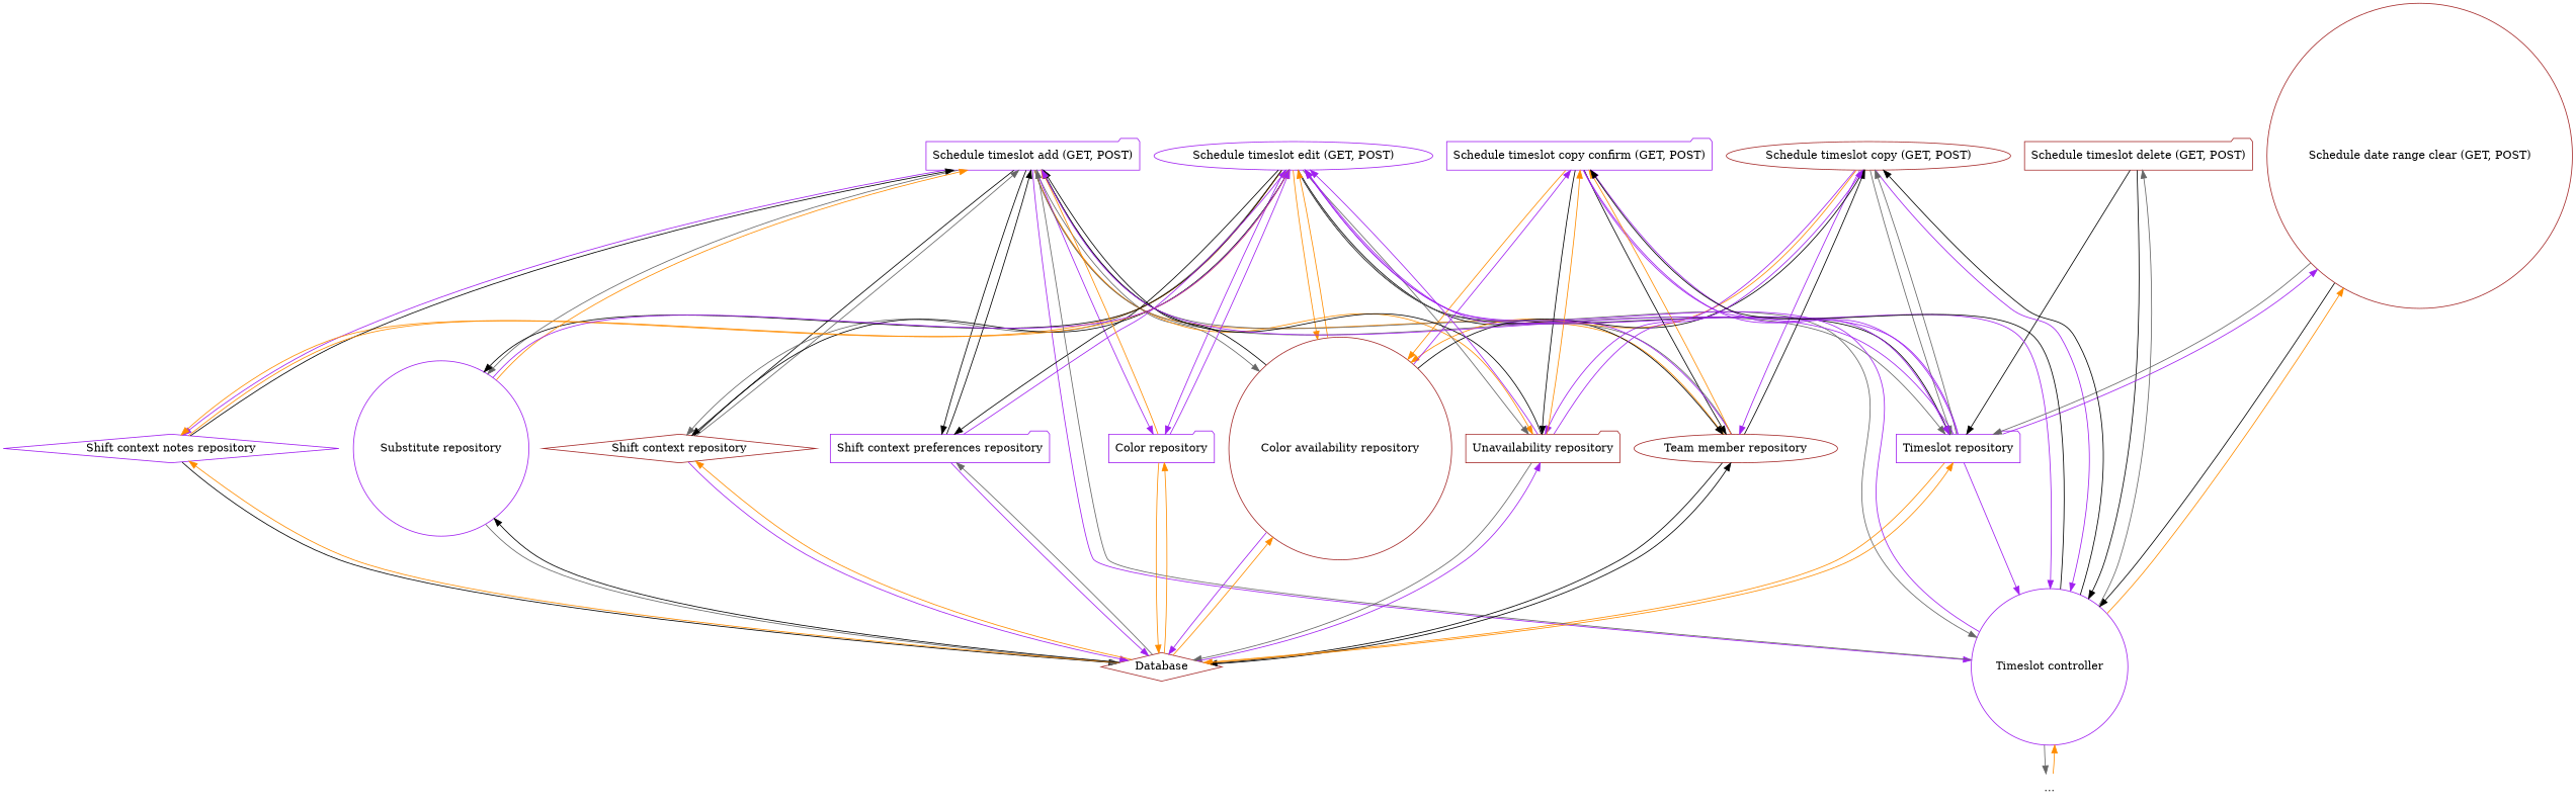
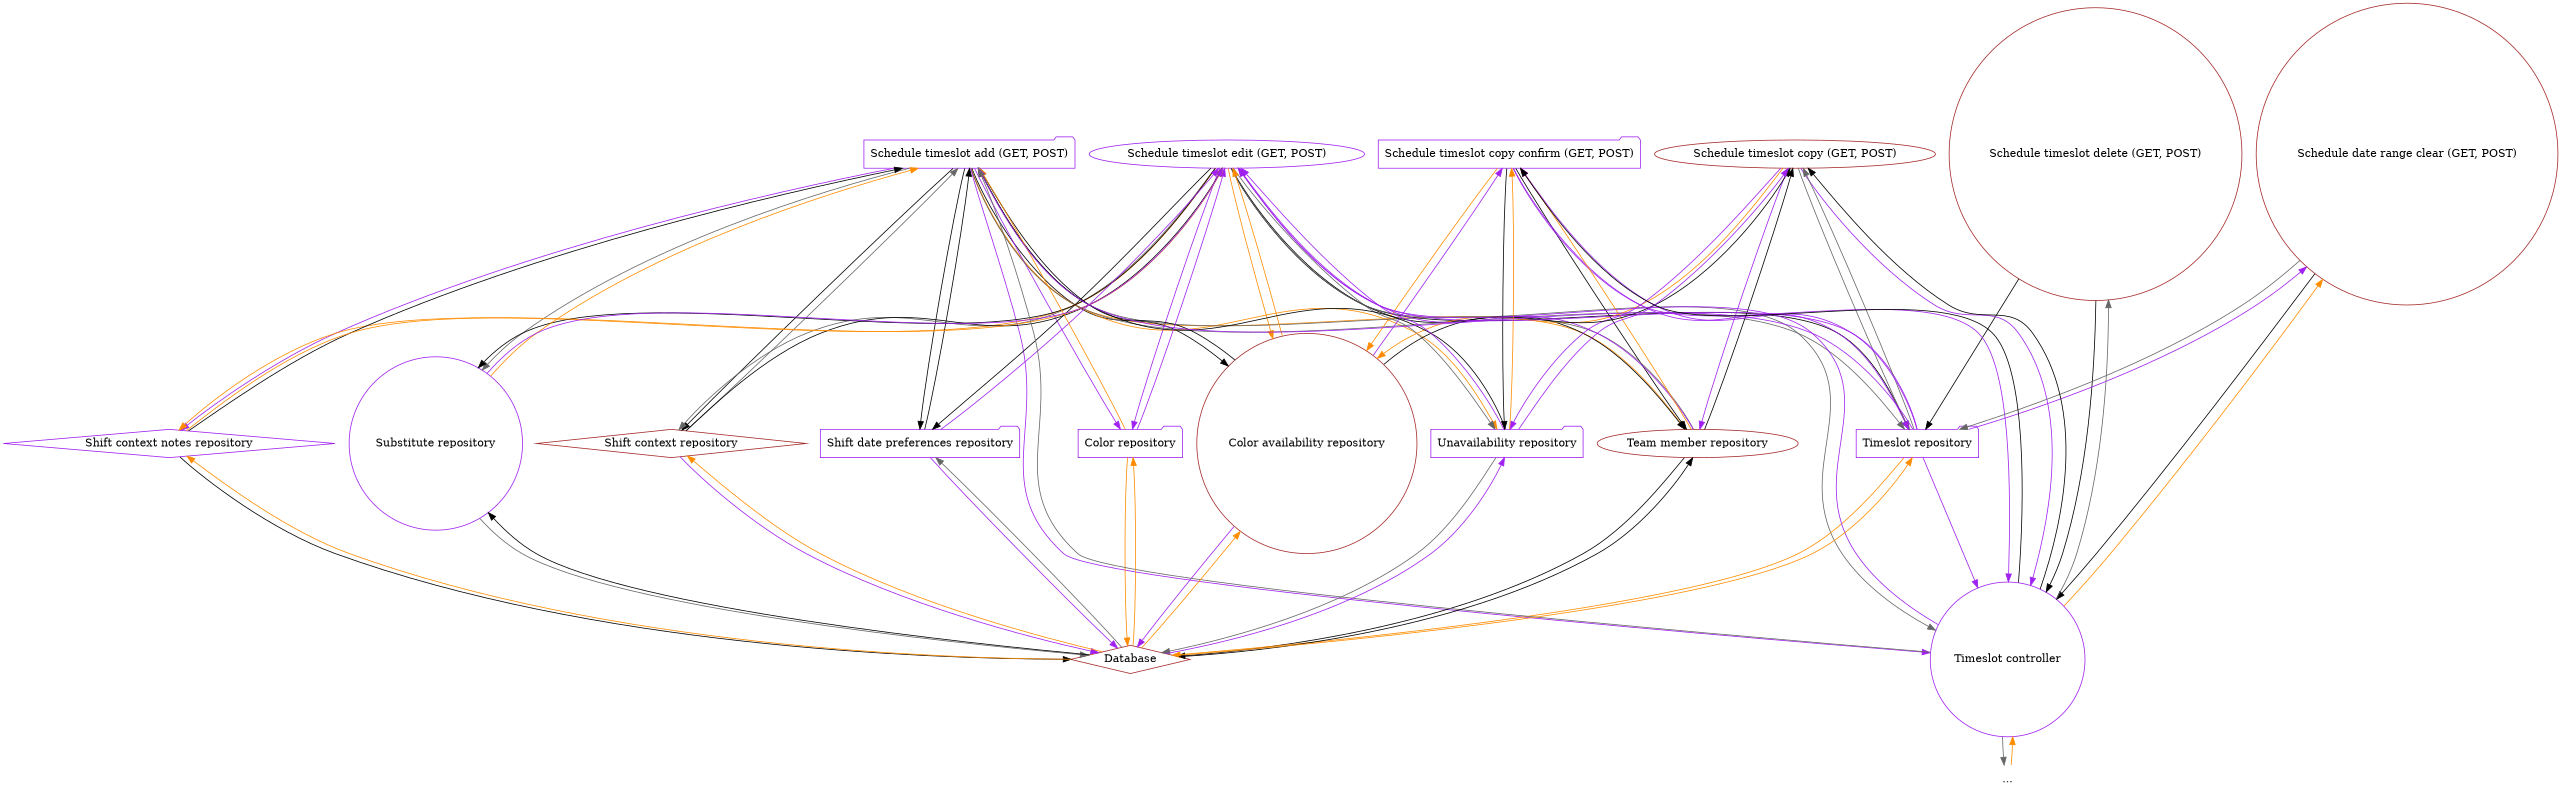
  digraph {
    node [color=purple shape=folder]
    edge [color=purple]
    "Schedule timeslot add (GET, POST)"
    "Schedule timeslot edit (GET, POST)" [shape=ellipse]
-   "Schedule timeslot delete (GET, POST)" [color=brown]
+   "Schedule timeslot delete (GET, POST)" [color=brown shape=circle]
    "Schedule timeslot copy (GET, POST)" [color=brown shape=ellipse]
    "Schedule timeslot copy confirm (GET, POST)"
    "Schedule date range clear (GET, POST)" [color=brown shape=circle]
    "Team member repository" [color=brown shape=ellipse]
    n8 [color=brown label="Color availability repository" shape=circle]
-   "Unavailability repository" [color=brown]
+   "Unavailability repository"
    "Shift context repository" [color=brown shape=diamond]
-   "Shift context preferences repository"
+   "Shift context preferences repository" [label="Shift date preferences repository"]
    "Color repository"
    "Shift context notes repository" [shape=diamond]
    "Substitute repository" [shape=circle]
    "Timeslot repository"
    "Timeslot controller" [shape=circle]
    Database [color=brown shape=diamond]
    "..." [color=brown shape=none]
    subgraph sub_1 {
      rank=same
      "Schedule timeslot add (GET, POST)"
      "Schedule timeslot edit (GET, POST)"
      "Schedule timeslot delete (GET, POST)"
      "Schedule timeslot copy (GET, POST)"
      "Schedule timeslot copy confirm (GET, POST)"
      "Schedule date range clear (GET, POST)"
    }
    subgraph sub_2 {
      rank=same
      "Team member repository"
      n8
      "Unavailability repository"
      "Shift context repository"
      "Shift context preferences repository"
      "Color repository"
      "Shift context notes repository"
      "Substitute repository"
      "Timeslot repository"
    }
    "Schedule timeslot add (GET, POST)" -> "Team member repository" [color=darkorange]
-   "Schedule timeslot add (GET, POST)" -> n8 [color=gray40]
+   "Schedule timeslot add (GET, POST)" -> n8 [color=black]
    "Schedule timeslot add (GET, POST)" -> "Unavailability repository" [color=darkorange]
    "Schedule timeslot add (GET, POST)" -> "Shift context repository" [color=black]
    "Schedule timeslot add (GET, POST)" -> "Shift context preferences repository" [color=black]
    "Schedule timeslot add (GET, POST)" -> "Color repository"
    "Schedule timeslot add (GET, POST)" -> "Shift context notes repository"
    "Schedule timeslot add (GET, POST)" -> "Substitute repository" [color=gray40]
    "Schedule timeslot add (GET, POST)" -> "Timeslot repository" [color=gray40]
    "Schedule timeslot add (GET, POST)" -> "Timeslot controller"
    "Schedule timeslot edit (GET, POST)" -> "Team member repository" [color=black]
    "Schedule timeslot edit (GET, POST)" -> n8 [color=darkorange]
    "Schedule timeslot edit (GET, POST)" -> "Unavailability repository" [color=gray40]
    "Schedule timeslot edit (GET, POST)" -> "Shift context repository" [color=gray40]
    "Schedule timeslot edit (GET, POST)" -> "Shift context preferences repository" [color=black]
    "Schedule timeslot edit (GET, POST)" -> "Color repository"
    "Schedule timeslot edit (GET, POST)" -> "Shift context notes repository" [color=darkorange]
    "Schedule timeslot edit (GET, POST)" -> "Substitute repository" [color=black]
    "Schedule timeslot edit (GET, POST)" -> "Timeslot repository" [color=black]
    "Schedule timeslot edit (GET, POST)" -> "Timeslot controller" [color=gray40]
    "Schedule timeslot delete (GET, POST)" -> "Timeslot repository" [color=black]
    "Schedule timeslot delete (GET, POST)" -> "Timeslot controller" [color=black]
    "Schedule timeslot copy (GET, POST)" -> "Team member repository"
    "Schedule timeslot copy (GET, POST)" -> n8 [color=darkorange]
    "Schedule timeslot copy (GET, POST)" -> "Unavailability repository"
    "Schedule timeslot copy (GET, POST)" -> "Timeslot repository" [color=gray40]
    "Schedule timeslot copy (GET, POST)" -> "Timeslot controller"
    "Schedule timeslot copy confirm (GET, POST)" -> "Team member repository" [color=black]
    "Schedule timeslot copy confirm (GET, POST)" -> n8 [color=darkorange]
    "Schedule timeslot copy confirm (GET, POST)" -> "Unavailability repository" [color=black]
    "Schedule timeslot copy confirm (GET, POST)" -> "Timeslot repository"
    "Schedule timeslot copy confirm (GET, POST)" -> "Timeslot controller"
    "Schedule date range clear (GET, POST)" -> "Timeslot repository" [color=gray40]
    "Schedule date range clear (GET, POST)" -> "Timeslot controller" [color=black]
    "Team member repository" -> "Schedule timeslot add (GET, POST)" [color=gray40]
    "Team member repository" -> "Schedule timeslot edit (GET, POST)"
    "Team member repository" -> "Schedule timeslot copy (GET, POST)" [color=black]
    "Team member repository" -> "Schedule timeslot copy confirm (GET, POST)" [color=darkorange]
    "Team member repository" -> Database [color=black]
    n8 -> "Schedule timeslot add (GET, POST)" [color=black]
    n8 -> "Schedule timeslot edit (GET, POST)" [color=darkorange]
    n8 -> "Schedule timeslot copy (GET, POST)" [color=black]
    n8 -> "Schedule timeslot copy confirm (GET, POST)"
    n8 -> Database
    "Unavailability repository" -> "Schedule timeslot add (GET, POST)" [color=black]
    "Unavailability repository" -> "Schedule timeslot edit (GET, POST)"
    "Unavailability repository" -> "Schedule timeslot copy (GET, POST)"
    "Unavailability repository" -> "Schedule timeslot copy confirm (GET, POST)" [color=darkorange]
    "Unavailability repository" -> Database [color=gray40]
    "Shift context repository" -> "Schedule timeslot add (GET, POST)" [color=gray40]
    "Shift context repository" -> "Schedule timeslot edit (GET, POST)" [color=black]
    "Shift context repository" -> Database
    "Shift context preferences repository" -> "Schedule timeslot add (GET, POST)" [color=black]
    "Shift context preferences repository" -> "Schedule timeslot edit (GET, POST)"
    "Shift context preferences repository" -> Database
    "Color repository" -> "Schedule timeslot add (GET, POST)" [color=darkorange]
    "Color repository" -> "Schedule timeslot edit (GET, POST)"
    "Color repository" -> Database [color=darkorange]
    "Shift context notes repository" -> "Schedule timeslot add (GET, POST)" [color=black]
    "Shift context notes repository" -> "Schedule timeslot edit (GET, POST)" [color=darkorange]
    "Shift context notes repository" -> Database [color=black]
    "Substitute repository" -> "Schedule timeslot add (GET, POST)" [color=darkorange]
    "Substitute repository" -> "Schedule timeslot edit (GET, POST)"
    "Substitute repository" -> Database [color=gray40]
    "Timeslot repository" -> "Schedule timeslot add (GET, POST)"
    "Timeslot repository" -> "Schedule timeslot edit (GET, POST)"
    "Timeslot repository" -> "Schedule timeslot copy (GET, POST)" [color=gray40]
    "Timeslot repository" -> "Schedule timeslot copy confirm (GET, POST)"
    "Timeslot repository" -> "Schedule date range clear (GET, POST)"
    "Timeslot repository" -> "Timeslot controller"
    "Timeslot repository" -> Database [color=darkorange]
    "Timeslot controller" -> "Schedule timeslot add (GET, POST)" [color=gray40]
    "Timeslot controller" -> "Schedule timeslot edit (GET, POST)"
    "Timeslot controller" -> "Schedule timeslot delete (GET, POST)" [color=gray40]
    "Timeslot controller" -> "Schedule timeslot copy (GET, POST)" [color=black]
    "Timeslot controller" -> "Schedule timeslot copy confirm (GET, POST)" [color=black]
    "Timeslot controller" -> "Schedule date range clear (GET, POST)" [color=darkorange]
    "Timeslot controller" -> "..." [color=gray40]
    Database -> "Team member repository" [color=black]
    Database -> n8 [color=darkorange]
    Database -> "Unavailability repository"
    Database -> "Shift context repository" [color=darkorange]
    Database -> "Shift context preferences repository" [color=gray40]
    Database -> "Color repository" [color=darkorange]
    Database -> "Shift context notes repository" [color=darkorange]
    Database -> "Substitute repository" [color=black]
    Database -> "Timeslot repository" [color=darkorange]
    "..." -> "Timeslot controller" [color=darkorange]
  }
